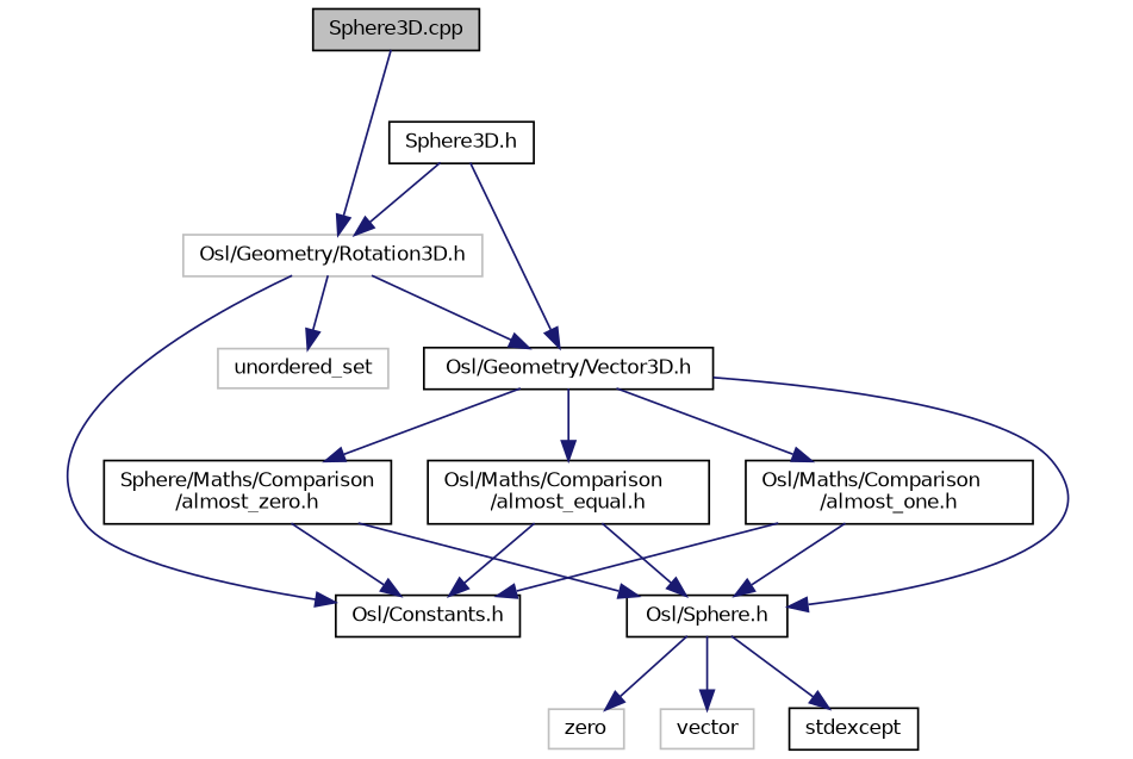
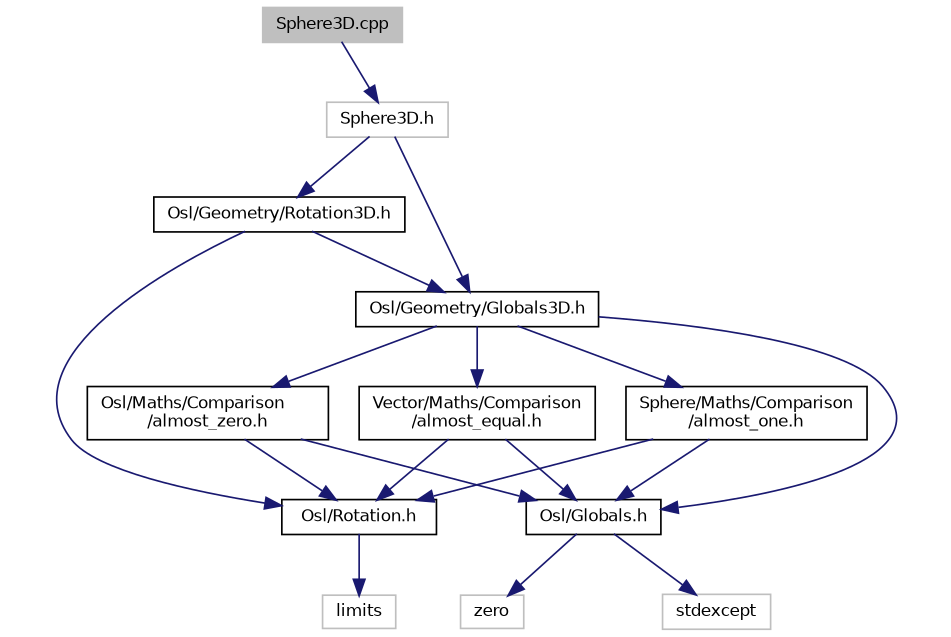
  digraph {
    node [color=black fillcolor=white fontname=Helvetica fontsize=10 shape=record style=filled]
    edge [color=midnightblue fontname=Helvetica fontsize=10 labelfontname=Helvetica labelfontsize=10 style=solid]
-   n1 [fillcolor=grey75 fontcolor=black height=0.2 label="Sphere3D.cpp" width=0.4]
-   n2 [height=0.2 label="Sphere3D.h" width=0.4]
-   n3 [height=0.2 label="Osl/Geometry/Vector3D.h" width=0.4]
-   n4 [color=grey75 height=0.2 label="Osl/Geometry/Rotation3D.h" width=0.4]
-   n5 [height=0.2 label="Osl/Sphere.h" width=0.4]
-   n6 [height=0.2 label="Osl/Maths/Comparison\l/almost_equal.h" width=0.4]
-   n7 [height=0.2 label="Osl/Maths/Comparison\l/almost_one.h" width=0.4]
-   n8 [height=0.2 label="Sphere/Maths/Comparison\l/almost_zero.h" width=0.4]
-   n9 [height=0.2 label="Osl/Constants.h" width=0.4]
-   n10 [color=grey75 height=0.2 label=unordered_set width=0.4]
+   n1 [color=grey75 fillcolor=grey75 fontcolor=black height=0.2 label="Sphere3D.cpp" width=0.4]
+   n2 [color=grey75 height=0.2 label="Sphere3D.h" width=0.4]
+   n3 [height=0.2 label="Osl/Geometry/Globals3D.h" width=0.4]
+   n4 [height=0.2 label="Osl/Geometry/Rotation3D.h" width=0.4]
+   n5 [height=0.2 label="Osl/Globals.h" width=0.4]
+   n6 [height=0.2 label="Vector/Maths/Comparison\l/almost_equal.h" width=0.4]
+   n7 [height=0.2 label="Sphere/Maths/Comparison\l/almost_one.h" width=0.4]
+   n8 [height=0.2 label="Osl/Maths/Comparison\l/almost_zero.h" width=0.4]
+   n9 [height=0.2 label="Osl/Rotation.h" width=0.4]
    n11 [color=grey75 height=0.2 label=zero width=0.4]
-   n12 [color=grey75 height=0.2 label=vector width=0.4]
-   n13 [height=0.2 label=stdexcept width=0.4]
-   n1 -> n4
+   n13 [color=grey75 height=0.2 label=stdexcept width=0.4]
+   n14 [color=grey75 height=0.2 label=limits width=0.4]
+   n1 -> n2
    n2 -> n3
    n2 -> n4
    n3 -> n5
    n3 -> n6
    n3 -> n7
    n3 -> n8
    n4 -> n3
    n4 -> n9
-   n4 -> n10
    n5 -> n11
-   n5 -> n12
    n5 -> n13
    n6 -> n5
    n6 -> n9
    n7 -> n5
    n7 -> n9
    n8 -> n5
    n8 -> n9
+   n9 -> n14
  }
